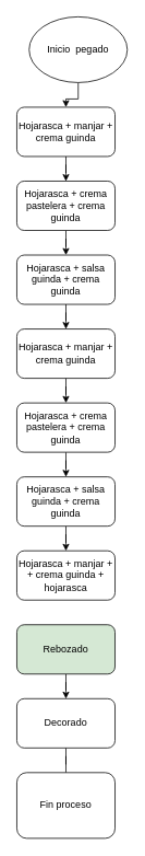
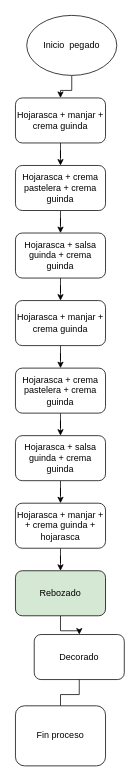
  <mxCell id="0" />
  <mxCell id="1" parent="0" />
  <mxCell id="2" value="" style="edgeStyle=orthogonalEdgeStyle;rounded=0;orthogonalLoop=1;jettySize=auto;html=1;" parent="1" source="3" target="5" edge="1"><mxGeometry relative="1" as="geometry" /></mxCell>
  <mxCell id="3" value="Inicio &amp;nbsp;pegado" style="ellipse;whiteSpace=wrap;html=1;" parent="1" vertex="1"><mxGeometry x="35" y="20" width="120" height="80" as="geometry" /></mxCell>
  <mxCell id="4" value="" style="edgeStyle=orthogonalEdgeStyle;rounded=0;orthogonalLoop=1;jettySize=auto;html=1;" parent="1" source="5" target="7" edge="1"><mxGeometry relative="1" as="geometry" /></mxCell>
  <mxCell id="5" value="Hojarasca + manjar + crema guinda" style="rounded=1;whiteSpace=wrap;html=1;" parent="1" vertex="1"><mxGeometry x="20" y="130" width="120" height="60" as="geometry" /></mxCell>
  <mxCell id="6" value="" style="edgeStyle=orthogonalEdgeStyle;rounded=0;orthogonalLoop=1;jettySize=auto;html=1;" parent="1" source="7" target="9" edge="1"><mxGeometry relative="1" as="geometry" /></mxCell>
  <mxCell id="7" value="Hojarasca + crema pastelera + crema guinda" style="rounded=1;whiteSpace=wrap;html=1;" parent="1" vertex="1"><mxGeometry x="20" y="220" width="120" height="60" as="geometry" /></mxCell>
  <mxCell id="8" value="" style="edgeStyle=orthogonalEdgeStyle;rounded=0;orthogonalLoop=1;jettySize=auto;html=1;" parent="1" source="9" target="11" edge="1"><mxGeometry relative="1" as="geometry" /></mxCell>
  <mxCell id="9" value="Hojarasca + salsa guinda + crema guinda" style="rounded=1;whiteSpace=wrap;html=1;" parent="1" vertex="1"><mxGeometry x="20" y="310" width="120" height="60" as="geometry" /></mxCell>
  <mxCell id="10" value="" style="edgeStyle=orthogonalEdgeStyle;rounded=0;orthogonalLoop=1;jettySize=auto;html=1;" parent="1" source="11" target="13" edge="1"><mxGeometry relative="1" as="geometry" /></mxCell>
  <mxCell id="11" value="Hojarasca + manjar + crema guinda" style="rounded=1;whiteSpace=wrap;html=1;" parent="1" vertex="1"><mxGeometry x="20" y="400" width="120" height="60" as="geometry" /></mxCell>
  <mxCell id="12" value="" style="edgeStyle=orthogonalEdgeStyle;rounded=0;orthogonalLoop=1;jettySize=auto;html=1;" parent="1" source="13" target="15" edge="1"><mxGeometry relative="1" as="geometry" /></mxCell>
  <mxCell id="13" value="Hojarasca + crema pastelera + crema guinda" style="rounded=1;whiteSpace=wrap;html=1;" parent="1" vertex="1"><mxGeometry x="20" y="490" width="120" height="60" as="geometry" /></mxCell>
  <mxCell id="14" value="" style="edgeStyle=orthogonalEdgeStyle;rounded=0;orthogonalLoop=1;jettySize=auto;html=1;" parent="1" source="15" target="17" edge="1"><mxGeometry relative="1" as="geometry" /></mxCell>
  <mxCell id="15" value="Hojarasca + salsa guinda + crema guinda" style="rounded=1;whiteSpace=wrap;html=1;" parent="1" vertex="1"><mxGeometry x="20" y="580" width="120" height="60" as="geometry" /></mxCell>
+ <mxCell id="16" value="" style="edgeStyle=orthogonalEdgeStyle;rounded=0;orthogonalLoop=1;jettySize=auto;html=1;" parent="1" source="17" target="19" edge="1"><mxGeometry relative="1" as="geometry" /></mxCell>
  <mxCell id="17" value="Hojarasca + manjar + + crema guinda + hojarasca" style="rounded=1;whiteSpace=wrap;html=1;" parent="1" vertex="1"><mxGeometry x="20" y="670" width="120" height="60" as="geometry" /></mxCell>
  <mxCell id="18" value="" style="edgeStyle=orthogonalEdgeStyle;rounded=0;orthogonalLoop=1;jettySize=auto;html=1;" parent="1" source="19" target="21" edge="1"><mxGeometry relative="1" as="geometry" /></mxCell>
  <mxCell id="19" value="Rebozado" style="rounded=1;whiteSpace=wrap;html=1;fillColor=#d5e8d4;" parent="1" vertex="1"><mxGeometry x="20" y="760" width="120" height="60" as="geometry" /></mxCell>
  <mxCell id="20" value="" style="edgeStyle=orthogonalEdgeStyle;rounded=0;orthogonalLoop=1;jettySize=auto;html=1;endArrow=none;" parent="1" source="21" target="22" edge="1"><mxGeometry relative="1" as="geometry" /></mxCell>
- <mxCell id="21" value="Decorado" style="rounded=1;whiteSpace=wrap;html=1;" parent="1" vertex="1"><mxGeometry x="20" y="850" width="120" height="60" as="geometry" /></mxCell>
+ <mxCell id="21" value="Decorado" style="rounded=1;whiteSpace=wrap;html=1;" parent="1" vertex="1"><mxGeometry x="45" y="845" width="120" height="60" as="geometry" /></mxCell>
  <mxCell id="22" value="Fin proceso" style="whiteSpace=wrap;html=1;rounded=1;" parent="1" vertex="1"><mxGeometry x="20" y="940" width="120" height="80" as="geometry" /></mxCell>
